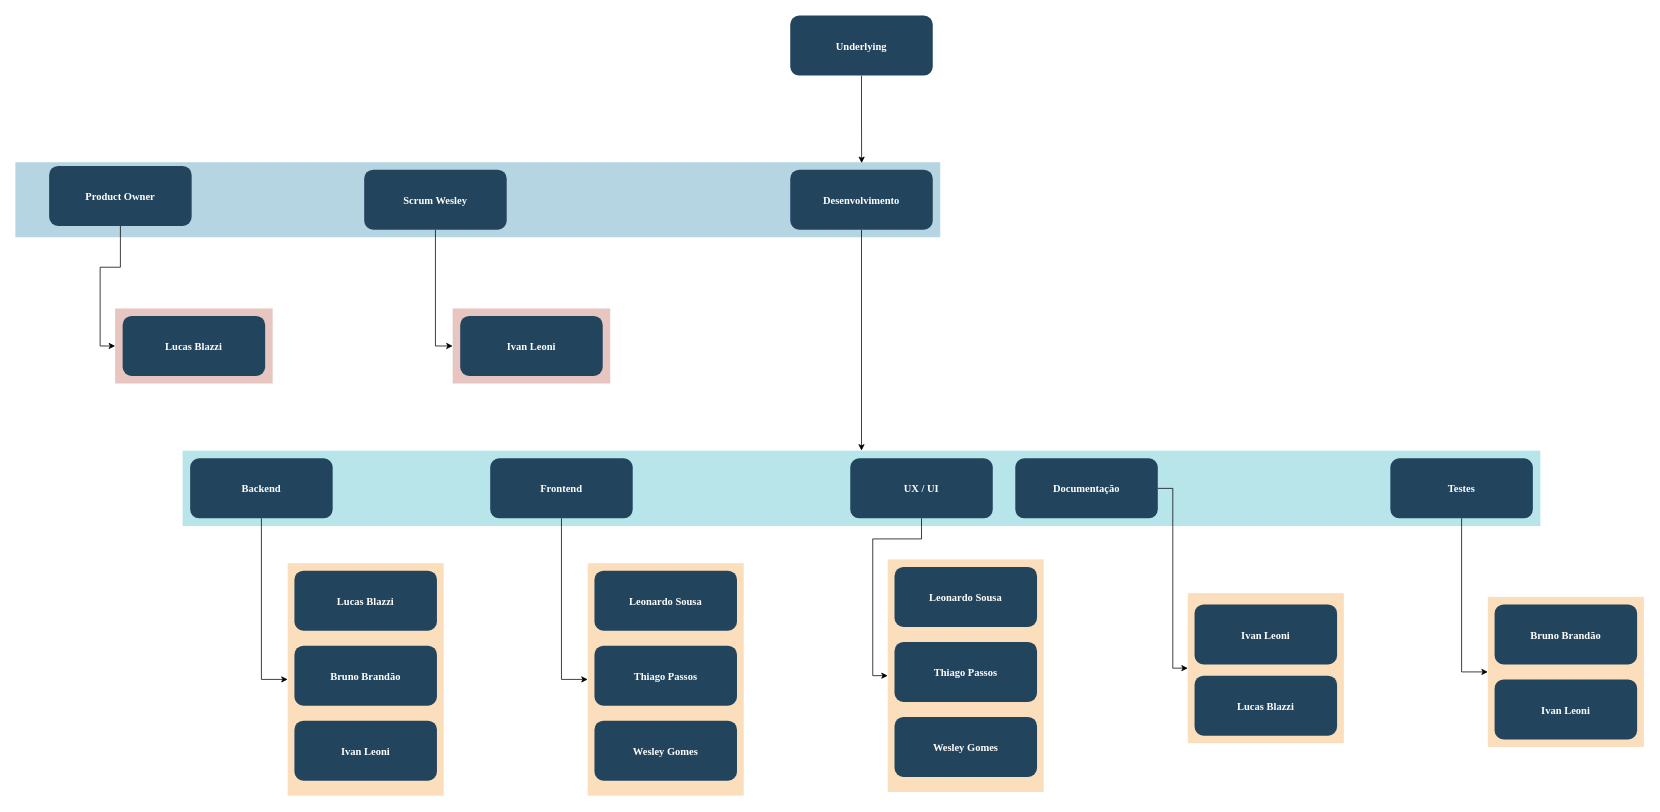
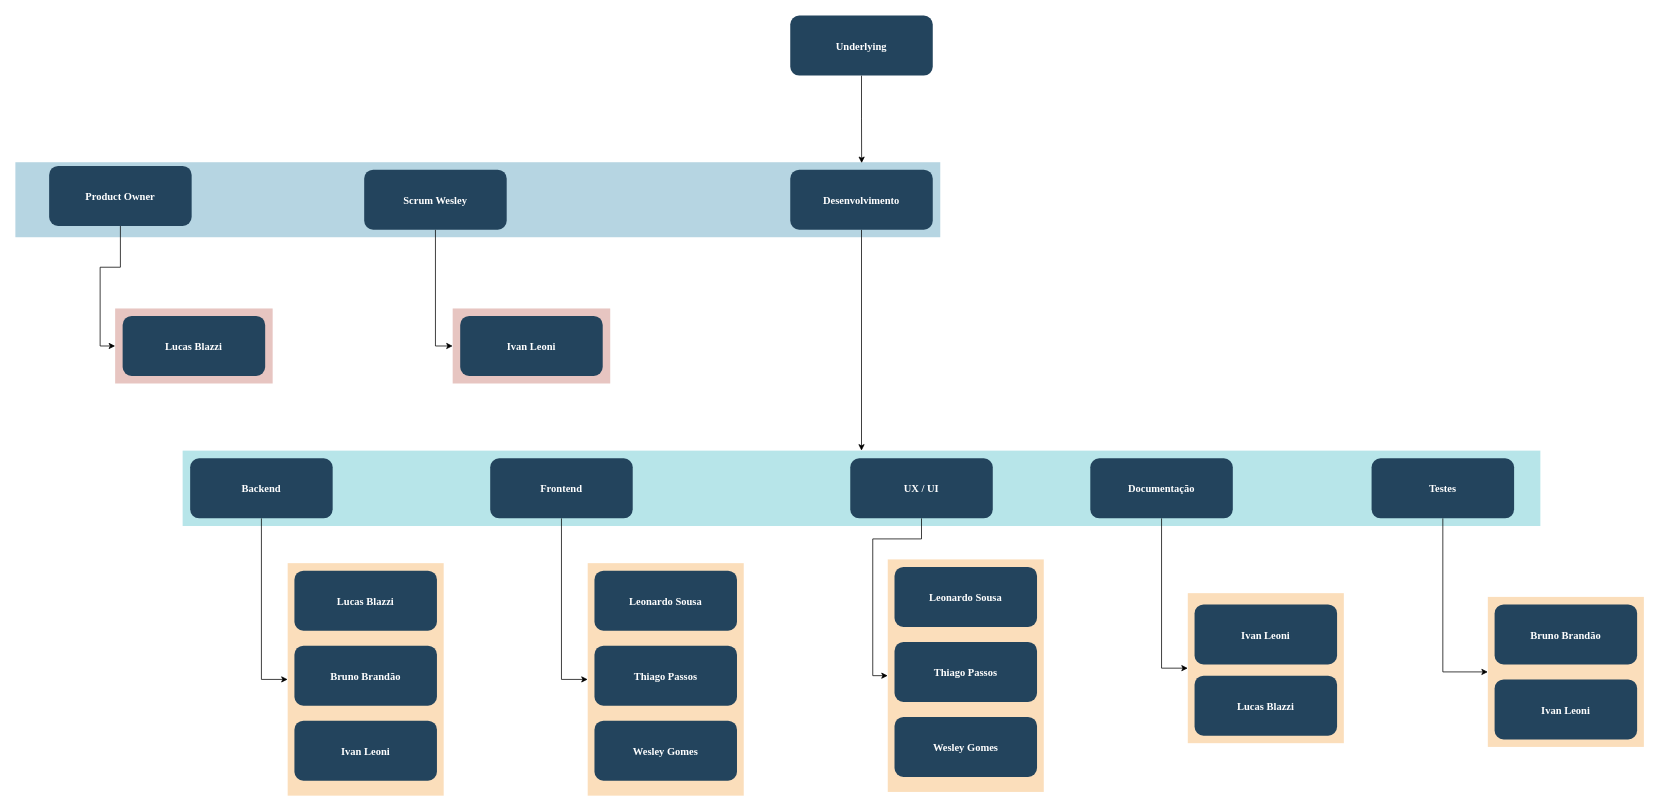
  <mxCell id="0" />
  <mxCell id="1" parent="0" />
  <mxCell id="2" value="" style="fillColor=#AE4132;strokeColor=none;opacity=30;" parent="1" vertex="1"><mxGeometry x="603" y="410.5" width="210" height="100.0" as="geometry" /></mxCell>
  <mxCell id="3" value="" style="fillColor=#10739E;strokeColor=none;opacity=30;" parent="1" vertex="1"><mxGeometry x="20" y="215.5" width="1233" height="100" as="geometry" /></mxCell>
  <mxCell id="4" value="" style="fillColor=#F2931E;strokeColor=none;opacity=30;" parent="1" vertex="1"><mxGeometry x="383" y="750" width="208" height="310" as="geometry" /></mxCell>
  <mxCell id="5" value="" style="fillColor=#12AAB5;strokeColor=none;opacity=30;" parent="1" vertex="1"><mxGeometry x="243" y="600" width="1810" height="100.5" as="geometry" /></mxCell>
  <mxCell id="6" style="edgeStyle=orthogonalEdgeStyle;rounded=0;orthogonalLoop=1;jettySize=auto;html=1;entryX=0.915;entryY=0.011;entryDx=0;entryDy=0;entryPerimeter=0;" edge="1" parent="1" source="7" target="3"><mxGeometry relative="1" as="geometry" /></mxCell>
  <mxCell id="7" value="Underlying" style="rounded=1;fillColor=#23445D;gradientColor=none;strokeColor=none;fontColor=#FFFFFF;fontStyle=1;fontFamily=Tahoma;fontSize=14" parent="1" vertex="1"><mxGeometry x="1053" y="20" width="190" height="80" as="geometry" /></mxCell>
  <mxCell id="8" style="edgeStyle=orthogonalEdgeStyle;rounded=0;orthogonalLoop=1;jettySize=auto;html=1;entryX=0;entryY=0.5;entryDx=0;entryDy=0;" edge="1" parent="1" source="9" target="30"><mxGeometry relative="1" as="geometry" /></mxCell>
  <mxCell id="9" value="Frontend" style="rounded=1;fillColor=#23445D;gradientColor=none;strokeColor=none;fontColor=#FFFFFF;fontStyle=1;fontFamily=Tahoma;fontSize=14" parent="1" vertex="1"><mxGeometry x="653" y="610.25" width="190" height="80" as="geometry" /></mxCell>
  <mxCell id="10" style="edgeStyle=orthogonalEdgeStyle;rounded=0;orthogonalLoop=1;jettySize=auto;html=1;entryX=0.5;entryY=0;entryDx=0;entryDy=0;" edge="1" parent="1" source="11" target="5"><mxGeometry relative="1" as="geometry" /></mxCell>
  <mxCell id="11" value="Desenvolvimento" style="rounded=1;fillColor=#23445D;gradientColor=none;strokeColor=none;fontColor=#FFFFFF;fontStyle=1;fontFamily=Tahoma;fontSize=14" parent="1" vertex="1"><mxGeometry x="1053" y="225.5" width="190" height="80" as="geometry" /></mxCell>
  <mxCell id="12" style="edgeStyle=orthogonalEdgeStyle;rounded=0;orthogonalLoop=1;jettySize=auto;html=1;entryX=0;entryY=0.5;entryDx=0;entryDy=0;" edge="1" parent="1" source="13" target="2"><mxGeometry relative="1" as="geometry" /></mxCell>
  <mxCell id="13" value="Scrum Wesley" style="rounded=1;fillColor=#23445D;gradientColor=none;strokeColor=none;fontColor=#FFFFFF;fontStyle=1;fontFamily=Tahoma;fontSize=14" parent="1" vertex="1"><mxGeometry x="485" y="225.5" width="190" height="80" as="geometry" /></mxCell>
  <mxCell id="14" style="edgeStyle=orthogonalEdgeStyle;rounded=0;orthogonalLoop=1;jettySize=auto;html=1;entryX=0;entryY=0.5;entryDx=0;entryDy=0;" edge="1" parent="1" source="15" target="25"><mxGeometry relative="1" as="geometry" /></mxCell>
  <mxCell id="15" value="Product Owner" style="rounded=1;fillColor=#23445D;gradientColor=none;strokeColor=none;fontColor=#FFFFFF;fontStyle=1;fontFamily=Tahoma;fontSize=14" parent="1" vertex="1"><mxGeometry x="65" y="220.5" width="190" height="80" as="geometry" /></mxCell>
  <mxCell id="16" style="edgeStyle=orthogonalEdgeStyle;rounded=0;orthogonalLoop=1;jettySize=auto;html=1;entryX=0;entryY=0.5;entryDx=0;entryDy=0;" edge="1" parent="1" source="17" target="34"><mxGeometry relative="1" as="geometry" /></mxCell>
  <mxCell id="17" value="UX / UI" style="rounded=1;fillColor=#23445D;gradientColor=none;strokeColor=none;fontColor=#FFFFFF;fontStyle=1;fontFamily=Tahoma;fontSize=14" vertex="1" parent="1"><mxGeometry x="1133" y="610.25" width="190" height="80" as="geometry" /></mxCell>
  <mxCell id="18" style="edgeStyle=orthogonalEdgeStyle;rounded=0;orthogonalLoop=1;jettySize=auto;html=1;entryX=0;entryY=0.5;entryDx=0;entryDy=0;" edge="1" parent="1" source="19" target="4"><mxGeometry relative="1" as="geometry" /></mxCell>
  <mxCell id="19" value="Backend" style="rounded=1;fillColor=#23445D;gradientColor=none;strokeColor=none;fontColor=#FFFFFF;fontStyle=1;fontFamily=Tahoma;fontSize=14" vertex="1" parent="1"><mxGeometry x="253" y="610.25" width="190" height="80" as="geometry" /></mxCell>
  <mxCell id="20" style="edgeStyle=orthogonalEdgeStyle;rounded=0;orthogonalLoop=1;jettySize=auto;html=1;entryX=0;entryY=0.5;entryDx=0;entryDy=0;" edge="1" parent="1" source="21" target="38"><mxGeometry relative="1" as="geometry" /></mxCell>
- <mxCell id="21" value="Documentação" style="rounded=1;fillColor=#23445D;gradientColor=none;strokeColor=none;fontColor=#FFFFFF;fontStyle=1;fontFamily=Tahoma;fontSize=14" vertex="1" parent="1"><mxGeometry x="1353" y="610.25" width="190" height="80" as="geometry" /></mxCell>
+ <mxCell id="21" value="Documentação" style="rounded=1;fillColor=#23445D;gradientColor=none;strokeColor=none;fontColor=#FFFFFF;fontStyle=1;fontFamily=Tahoma;fontSize=14" vertex="1" parent="1"><mxGeometry x="1453" y="610.25" width="190" height="80" as="geometry" /></mxCell>
  <mxCell id="22" style="edgeStyle=orthogonalEdgeStyle;rounded=0;orthogonalLoop=1;jettySize=auto;html=1;entryX=0;entryY=0.5;entryDx=0;entryDy=0;" edge="1" parent="1" source="23" target="41"><mxGeometry relative="1" as="geometry" /></mxCell>
- <mxCell id="23" value="Testes" style="rounded=1;fillColor=#23445D;gradientColor=none;strokeColor=none;fontColor=#FFFFFF;fontStyle=1;fontFamily=Tahoma;fontSize=14" vertex="1" parent="1"><mxGeometry x="1853" y="610.25" width="190" height="80" as="geometry" /></mxCell>
+ <mxCell id="23" value="Testes" style="rounded=1;fillColor=#23445D;gradientColor=none;strokeColor=none;fontColor=#FFFFFF;fontStyle=1;fontFamily=Tahoma;fontSize=14" vertex="1" parent="1"><mxGeometry x="1828" y="610.25" width="190" height="80" as="geometry" /></mxCell>
  <mxCell id="24" value="Ivan Leoni" style="rounded=1;fillColor=#23445D;gradientColor=none;strokeColor=none;fontColor=#FFFFFF;fontStyle=1;fontFamily=Tahoma;fontSize=14" vertex="1" parent="1"><mxGeometry x="613" y="420.5" width="190" height="80" as="geometry" /></mxCell>
  <mxCell id="25" value="" style="fillColor=#AE4132;strokeColor=none;opacity=30;" vertex="1" parent="1"><mxGeometry x="153" y="410.5" width="210" height="100.0" as="geometry" /></mxCell>
  <mxCell id="26" value="Lucas Blazzi" style="rounded=1;fillColor=#23445D;gradientColor=none;strokeColor=none;fontColor=#FFFFFF;fontStyle=1;fontFamily=Tahoma;fontSize=14" vertex="1" parent="1"><mxGeometry x="163" y="420.5" width="190" height="80" as="geometry" /></mxCell>
  <mxCell id="27" value="Lucas Blazzi" style="rounded=1;fillColor=#23445D;gradientColor=none;strokeColor=none;fontColor=#FFFFFF;fontStyle=1;fontFamily=Tahoma;fontSize=14" vertex="1" parent="1"><mxGeometry x="392" y="760" width="190" height="80" as="geometry" /></mxCell>
  <mxCell id="28" value="Bruno Brandão" style="rounded=1;fillColor=#23445D;gradientColor=none;strokeColor=none;fontColor=#FFFFFF;fontStyle=1;fontFamily=Tahoma;fontSize=14" vertex="1" parent="1"><mxGeometry x="392" y="860" width="190" height="80" as="geometry" /></mxCell>
  <mxCell id="29" value="Ivan Leoni" style="rounded=1;fillColor=#23445D;gradientColor=none;strokeColor=none;fontColor=#FFFFFF;fontStyle=1;fontFamily=Tahoma;fontSize=14" vertex="1" parent="1"><mxGeometry x="392" y="960" width="190" height="80" as="geometry" /></mxCell>
  <mxCell id="30" value="" style="fillColor=#F2931E;strokeColor=none;opacity=30;" vertex="1" parent="1"><mxGeometry x="783" y="750" width="208" height="310" as="geometry" /></mxCell>
  <mxCell id="31" value="Leonardo Sousa" style="rounded=1;fillColor=#23445D;gradientColor=none;strokeColor=none;fontColor=#FFFFFF;fontStyle=1;fontFamily=Tahoma;fontSize=14" vertex="1" parent="1"><mxGeometry x="792" y="760" width="190" height="80" as="geometry" /></mxCell>
  <mxCell id="32" value="Thiago Passos" style="rounded=1;fillColor=#23445D;gradientColor=none;strokeColor=none;fontColor=#FFFFFF;fontStyle=1;fontFamily=Tahoma;fontSize=14" vertex="1" parent="1"><mxGeometry x="792" y="860" width="190" height="80" as="geometry" /></mxCell>
  <mxCell id="33" value="Wesley Gomes" style="rounded=1;fillColor=#23445D;gradientColor=none;strokeColor=none;fontColor=#FFFFFF;fontStyle=1;fontFamily=Tahoma;fontSize=14" vertex="1" parent="1"><mxGeometry x="792" y="960" width="190" height="80" as="geometry" /></mxCell>
  <mxCell id="34" value="" style="fillColor=#F2931E;strokeColor=none;opacity=30;" vertex="1" parent="1"><mxGeometry x="1183" y="745" width="208" height="310" as="geometry" /></mxCell>
  <mxCell id="35" value="Leonardo Sousa" style="rounded=1;fillColor=#23445D;gradientColor=none;strokeColor=none;fontColor=#FFFFFF;fontStyle=1;fontFamily=Tahoma;fontSize=14" vertex="1" parent="1"><mxGeometry x="1192" y="755" width="190" height="80" as="geometry" /></mxCell>
  <mxCell id="36" value="Thiago Passos" style="rounded=1;fillColor=#23445D;gradientColor=none;strokeColor=none;fontColor=#FFFFFF;fontStyle=1;fontFamily=Tahoma;fontSize=14" vertex="1" parent="1"><mxGeometry x="1192" y="855" width="190" height="80" as="geometry" /></mxCell>
  <mxCell id="37" value="Wesley Gomes" style="rounded=1;fillColor=#23445D;gradientColor=none;strokeColor=none;fontColor=#FFFFFF;fontStyle=1;fontFamily=Tahoma;fontSize=14" vertex="1" parent="1"><mxGeometry x="1192" y="955" width="190" height="80" as="geometry" /></mxCell>
  <mxCell id="38" value="" style="fillColor=#F2931E;strokeColor=none;opacity=30;" vertex="1" parent="1"><mxGeometry x="1583" y="790" width="208" height="200" as="geometry" /></mxCell>
  <mxCell id="39" value="Lucas Blazzi" style="rounded=1;fillColor=#23445D;gradientColor=none;strokeColor=none;fontColor=#FFFFFF;fontStyle=1;fontFamily=Tahoma;fontSize=14" vertex="1" parent="1"><mxGeometry x="1592" y="900" width="190" height="80" as="geometry" /></mxCell>
  <mxCell id="40" value="Ivan Leoni" style="rounded=1;fillColor=#23445D;gradientColor=none;strokeColor=none;fontColor=#FFFFFF;fontStyle=1;fontFamily=Tahoma;fontSize=14" vertex="1" parent="1"><mxGeometry x="1592" y="805" width="190" height="80" as="geometry" /></mxCell>
  <mxCell id="41" value="" style="fillColor=#F2931E;strokeColor=none;opacity=30;" vertex="1" parent="1"><mxGeometry x="1983" y="795" width="208" height="200" as="geometry" /></mxCell>
  <mxCell id="42" value="Bruno Brandão" style="rounded=1;fillColor=#23445D;gradientColor=none;strokeColor=none;fontColor=#FFFFFF;fontStyle=1;fontFamily=Tahoma;fontSize=14" vertex="1" parent="1"><mxGeometry x="1992" y="805" width="190" height="80" as="geometry" /></mxCell>
  <mxCell id="43" value="Ivan Leoni" style="rounded=1;fillColor=#23445D;gradientColor=none;strokeColor=none;fontColor=#FFFFFF;fontStyle=1;fontFamily=Tahoma;fontSize=14" vertex="1" parent="1"><mxGeometry x="1992" y="905" width="190" height="80" as="geometry" /></mxCell>
